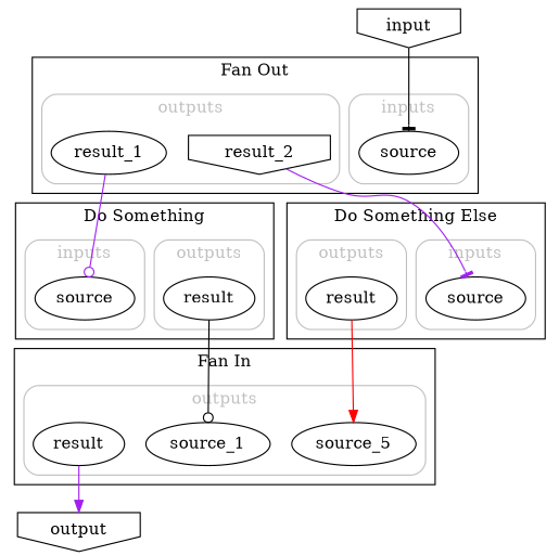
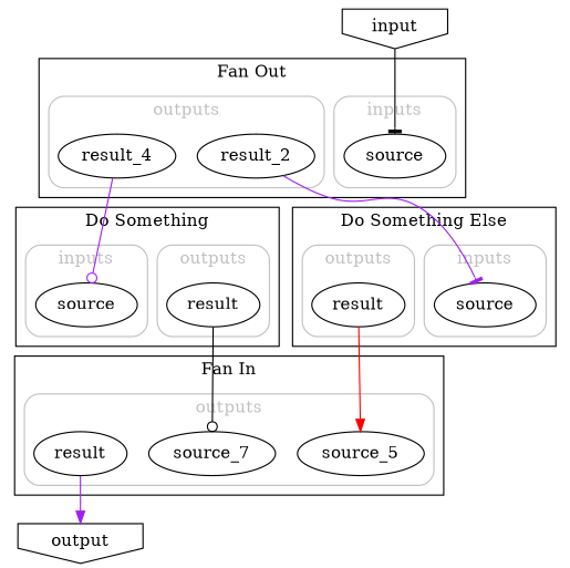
  digraph {
    edge [arrowhead=odot color=purple]
    n1 [label=source]
-   n2 [label=result_1]
-   n3 [label=result_2 shape=invhouse]
+   n2 [label=result_4]
+   n3 [label=result_2]
    n4 [label=result]
    n5 [label=source]
    n6 [label=source]
    n7 [label=result]
-   n8 [label=source_1]
+   n8 [label=source_7]
    n9 [label=source_5]
    n10 [label=result]
    n11 [label=output shape=invhouse]
    n12 [label=input shape=invhouse]
    subgraph cluster_1 {
      label="Fan Out"
      subgraph cluster_2 {
        color=gray
        fontcolor=gray
        label=inputs
        style=rounded
        n1
      }
      subgraph cluster_3 {
        color=gray
        fontcolor=gray
        label=outputs
        style=rounded
        n2
        n3
      }
    }
    subgraph cluster_4 {
      label="Do Something"
      subgraph cluster_5 {
        color=gray
        fontcolor=gray
        label=outputs
        style=rounded
        n4
      }
      subgraph cluster_6 {
        color=gray
        fontcolor=gray
        label=inputs
        style=rounded
        n5
      }
    }
    subgraph cluster_7 {
      label="Do Something Else"
      subgraph cluster_8 {
        color=gray
        fontcolor=gray
        label=inputs
        style=rounded
        n6
      }
      subgraph cluster_9 {
        color=gray
        fontcolor=gray
        label=outputs
        style=rounded
        n7
      }
    }
    subgraph cluster_10 {
      label="Fan In"
      subgraph cluster_11 {
        color=gray
        fontcolor=gray
        label=outputs
        style=rounded
        n8
        n9
        n10
      }
    }
    n2 -> n5
    n3 -> n6 [arrowhead=tee]
    n4 -> n8 [color=black]
    n7 -> n9 [arrowhead=normal color=red]
    n10 -> n11 [arrowhead=normal]
    n12 -> n1 [arrowhead=tee color=black]
  }
